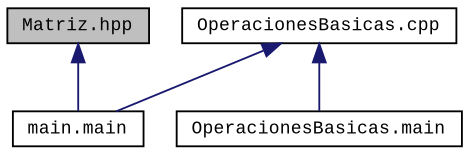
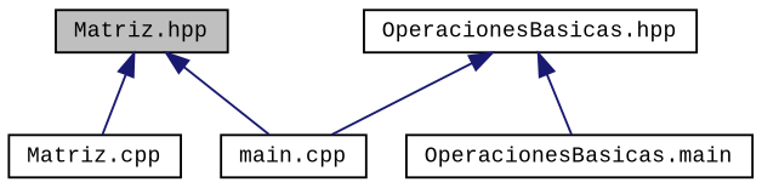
  digraph {
    fontname="Liberation Mono"
    node [color=black fillcolor=white fontname="Liberation Mono" fontsize=10 shape=record style=filled]
    edge [color=midnightblue dir=back fontname="Liberation Mono" fontsize=10 labelfontname=Helvetica labelfontsize=10 style=solid]
    n1 [fillcolor=grey75 fontcolor=black height=0.2 label="Matriz.hpp" width=0.4]
-   n3 [height=0.2 label="main.main" width=0.4]
-   n4 [height=0.2 label="OperacionesBasicas.cpp" width=0.4]
+   n2 [height=0.2 label="Matriz.cpp" width=0.4]
+   n3 [height=0.2 label="main.cpp" width=0.4]
+   n4 [height=0.2 label="OperacionesBasicas.hpp" width=0.4]
    n5 [height=0.2 label="OperacionesBasicas.main" width=0.4]
+   n1 -> n2
    n1 -> n3
    n4 -> n3
    n4 -> n5
  }
